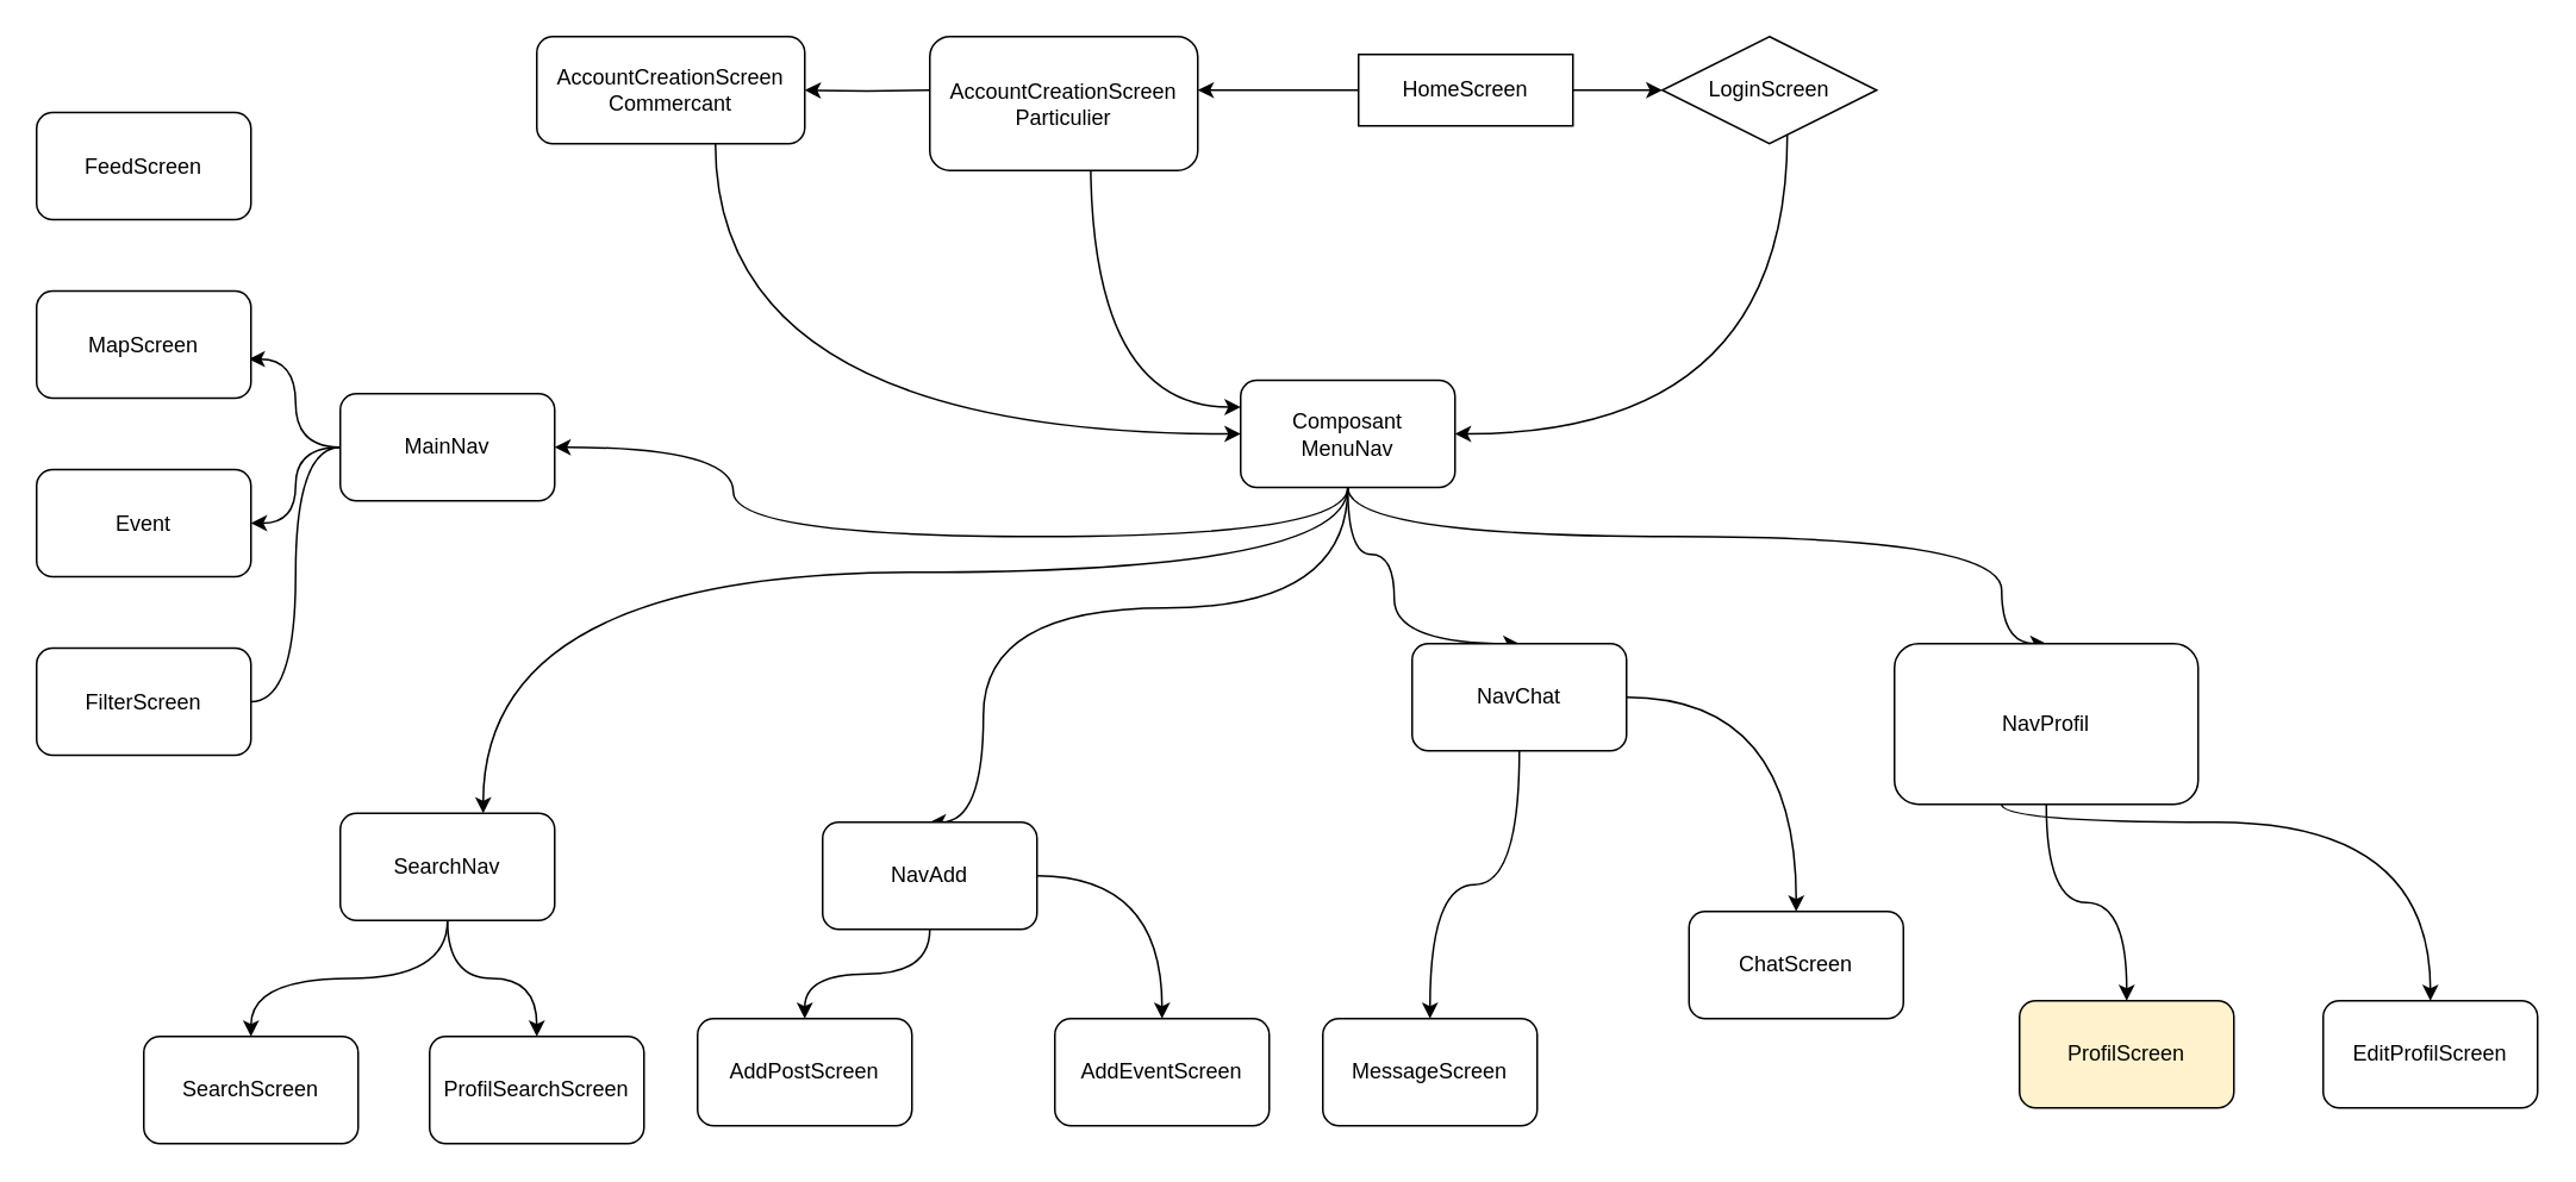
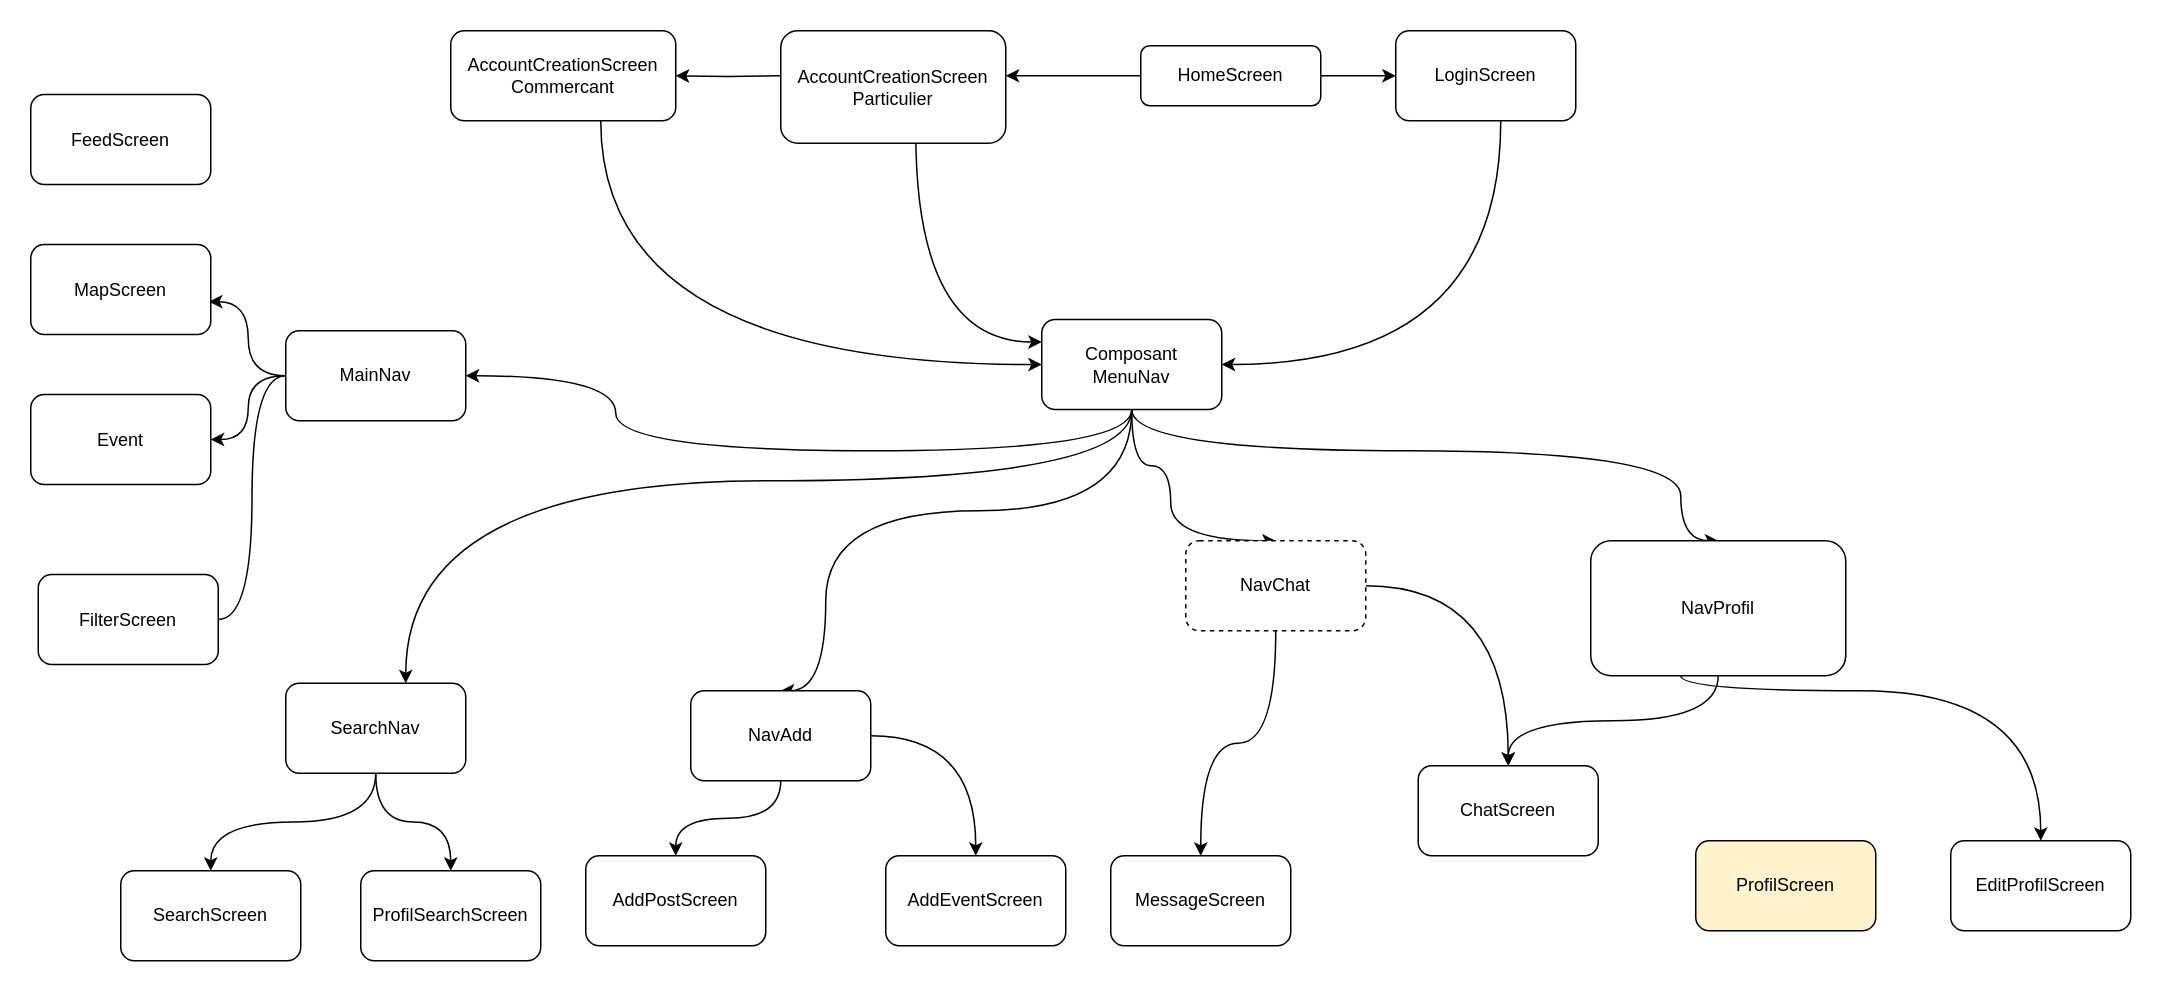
  <mxCell id="0" />
  <mxCell id="1" parent="0" />
  <mxCell id="2" style="edgeStyle=orthogonalEdgeStyle;rounded=0;orthogonalLoop=1;jettySize=auto;html=1;" edge="1" parent="1" source="4"><mxGeometry relative="1" as="geometry"><mxPoint x="670" y="50" as="targetPoint" /></mxGeometry></mxCell>
  <mxCell id="3" style="edgeStyle=orthogonalEdgeStyle;rounded=0;orthogonalLoop=1;jettySize=auto;html=1;entryX=0;entryY=0.5;entryDx=0;entryDy=0;" edge="1" parent="1" source="4" target="9"><mxGeometry relative="1" as="geometry" /></mxCell>
- <mxCell id="4" value="HomeScreen" style="whiteSpace=wrap;html=1;fontSize=12;glass=0;strokeWidth=1;shadow=0;rounded=0;" parent="1" vertex="1"><mxGeometry x="760" y="30" width="120" height="40" as="geometry" /></mxCell>
+ <mxCell id="4" value="HomeScreen" style="rounded=1;whiteSpace=wrap;html=1;fontSize=12;glass=0;strokeWidth=1;shadow=0;" parent="1" vertex="1"><mxGeometry x="760" y="30" width="120" height="40" as="geometry" /></mxCell>
  <mxCell id="5" style="edgeStyle=orthogonalEdgeStyle;rounded=0;orthogonalLoop=1;jettySize=auto;html=1;entryX=1;entryY=0.5;entryDx=0;entryDy=0;" edge="1" parent="1" target="11"><mxGeometry relative="1" as="geometry"><mxPoint x="520" y="50" as="sourcePoint" /></mxGeometry></mxCell>
  <mxCell id="6" style="edgeStyle=orthogonalEdgeStyle;rounded=0;orthogonalLoop=1;jettySize=auto;html=1;entryX=0;entryY=0.25;entryDx=0;entryDy=0;curved=1;" edge="1" parent="1" target="17"><mxGeometry relative="1" as="geometry"><mxPoint x="610" y="87.5" as="sourcePoint" /><Array as="points"><mxPoint x="610" y="227.5" /></Array></mxGeometry></mxCell>
  <mxCell id="7" value="AccountCreationScreen&lt;br&gt;Particulier" style="rounded=1;whiteSpace=wrap;html=1;" vertex="1" parent="1"><mxGeometry x="520" y="20" width="150" height="75" as="geometry" /></mxCell>
  <mxCell id="8" style="edgeStyle=orthogonalEdgeStyle;rounded=0;orthogonalLoop=1;jettySize=auto;html=1;entryX=1;entryY=0.5;entryDx=0;entryDy=0;curved=1;" edge="1" parent="1" source="9" target="17"><mxGeometry relative="1" as="geometry"><Array as="points"><mxPoint x="1000" y="242.5" /></Array></mxGeometry></mxCell>
- <mxCell id="9" value="LoginScreen" style="rhombus;whiteSpace=wrap;html=1;" vertex="1" parent="1"><mxGeometry x="930" y="20" width="120" height="60" as="geometry" /></mxCell>
+ <mxCell id="9" value="LoginScreen" style="rounded=1;whiteSpace=wrap;html=1;" vertex="1" parent="1"><mxGeometry x="930" y="20" width="120" height="60" as="geometry" /></mxCell>
  <mxCell id="10" style="edgeStyle=orthogonalEdgeStyle;rounded=0;orthogonalLoop=1;jettySize=auto;html=1;entryX=0;entryY=0.5;entryDx=0;entryDy=0;curved=1;" edge="1" parent="1" source="11" target="17"><mxGeometry relative="1" as="geometry"><Array as="points"><mxPoint x="400" y="242.5" /></Array></mxGeometry></mxCell>
  <mxCell id="11" value="AccountCreationScreen&lt;br&gt;Commercant" style="rounded=1;whiteSpace=wrap;html=1;" vertex="1" parent="1"><mxGeometry x="300" y="20" width="150" height="60" as="geometry" /></mxCell>
  <mxCell id="12" style="edgeStyle=orthogonalEdgeStyle;curved=1;rounded=0;orthogonalLoop=1;jettySize=auto;html=1;" edge="1" parent="1" source="17" target="21"><mxGeometry relative="1" as="geometry"><Array as="points"><mxPoint x="754" y="300" /><mxPoint x="410" y="300" /></Array></mxGeometry></mxCell>
  <mxCell id="13" style="edgeStyle=orthogonalEdgeStyle;curved=1;rounded=0;orthogonalLoop=1;jettySize=auto;html=1;" edge="1" parent="1" source="17" target="24"><mxGeometry relative="1" as="geometry"><Array as="points"><mxPoint x="754" y="320" /><mxPoint x="270" y="320" /></Array></mxGeometry></mxCell>
  <mxCell id="14" style="edgeStyle=orthogonalEdgeStyle;curved=1;rounded=0;orthogonalLoop=1;jettySize=auto;html=1;entryX=0.5;entryY=0;entryDx=0;entryDy=0;" edge="1" parent="1" source="17" target="30"><mxGeometry relative="1" as="geometry"><Array as="points"><mxPoint x="754" y="310" /><mxPoint x="780" y="310" /></Array></mxGeometry></mxCell>
  <mxCell id="15" style="edgeStyle=orthogonalEdgeStyle;curved=1;rounded=0;orthogonalLoop=1;jettySize=auto;html=1;entryX=0.5;entryY=0;entryDx=0;entryDy=0;" edge="1" parent="1" source="17" target="33"><mxGeometry relative="1" as="geometry"><Array as="points"><mxPoint x="754" y="300" /><mxPoint x="1120" y="300" /></Array></mxGeometry></mxCell>
  <mxCell id="16" style="edgeStyle=orthogonalEdgeStyle;curved=1;rounded=0;orthogonalLoop=1;jettySize=auto;html=1;entryX=0.5;entryY=0;entryDx=0;entryDy=0;" edge="1" parent="1" source="17" target="27"><mxGeometry relative="1" as="geometry"><Array as="points"><mxPoint x="754" y="340" /><mxPoint x="550" y="340" /></Array></mxGeometry></mxCell>
  <mxCell id="17" value="Composant&lt;br&gt;MenuNav" style="rounded=1;whiteSpace=wrap;html=1;" vertex="1" parent="1"><mxGeometry x="694" y="212.5" width="120" height="60" as="geometry" /></mxCell>
  <mxCell id="18" style="edgeStyle=orthogonalEdgeStyle;curved=1;rounded=0;orthogonalLoop=1;jettySize=auto;html=1;entryX=0.99;entryY=0.635;entryDx=0;entryDy=0;entryPerimeter=0;" edge="1" parent="1" source="21" target="35"><mxGeometry relative="1" as="geometry" /></mxCell>
  <mxCell id="19" style="edgeStyle=orthogonalEdgeStyle;curved=1;rounded=0;orthogonalLoop=1;jettySize=auto;html=1;entryX=1;entryY=0.5;entryDx=0;entryDy=0;" edge="1" parent="1" source="21" target="36"><mxGeometry relative="1" as="geometry" /></mxCell>
  <mxCell id="20" style="edgeStyle=orthogonalEdgeStyle;curved=1;rounded=0;orthogonalLoop=1;jettySize=auto;html=1;entryX=1;entryY=0.5;entryDx=0;entryDy=0;endArrow=none;" edge="1" parent="1" source="21" target="37"><mxGeometry relative="1" as="geometry" /></mxCell>
  <mxCell id="21" value="MainNav" style="rounded=1;whiteSpace=wrap;html=1;" vertex="1" parent="1"><mxGeometry x="190" y="220" width="120" height="60" as="geometry" /></mxCell>
  <mxCell id="22" style="edgeStyle=orthogonalEdgeStyle;curved=1;rounded=0;orthogonalLoop=1;jettySize=auto;html=1;entryX=0.5;entryY=0;entryDx=0;entryDy=0;" edge="1" parent="1" source="24" target="44"><mxGeometry relative="1" as="geometry" /></mxCell>
  <mxCell id="23" style="edgeStyle=orthogonalEdgeStyle;curved=1;rounded=0;orthogonalLoop=1;jettySize=auto;html=1;entryX=0.5;entryY=0;entryDx=0;entryDy=0;" edge="1" parent="1" source="24" target="45"><mxGeometry relative="1" as="geometry" /></mxCell>
  <mxCell id="24" value="SearchNav" style="rounded=1;whiteSpace=wrap;html=1;" vertex="1" parent="1"><mxGeometry x="190" y="455" width="120" height="60" as="geometry" /></mxCell>
  <mxCell id="25" style="edgeStyle=orthogonalEdgeStyle;curved=1;rounded=0;orthogonalLoop=1;jettySize=auto;html=1;" edge="1" parent="1" source="27" target="38"><mxGeometry relative="1" as="geometry" /></mxCell>
  <mxCell id="26" style="edgeStyle=orthogonalEdgeStyle;curved=1;rounded=0;orthogonalLoop=1;jettySize=auto;html=1;entryX=0.5;entryY=0;entryDx=0;entryDy=0;" edge="1" parent="1" source="27" target="39"><mxGeometry relative="1" as="geometry" /></mxCell>
  <mxCell id="27" value="NavAdd" style="rounded=1;whiteSpace=wrap;html=1;" vertex="1" parent="1"><mxGeometry x="460" y="460" width="120" height="60" as="geometry" /></mxCell>
  <mxCell id="28" style="edgeStyle=orthogonalEdgeStyle;curved=1;rounded=0;orthogonalLoop=1;jettySize=auto;html=1;" edge="1" parent="1" source="30" target="40"><mxGeometry relative="1" as="geometry" /></mxCell>
  <mxCell id="29" style="edgeStyle=orthogonalEdgeStyle;curved=1;rounded=0;orthogonalLoop=1;jettySize=auto;html=1;entryX=0.5;entryY=0;entryDx=0;entryDy=0;" edge="1" parent="1" source="30" target="41"><mxGeometry relative="1" as="geometry" /></mxCell>
- <mxCell id="30" value="NavChat" style="rounded=1;whiteSpace=wrap;html=1;" vertex="1" parent="1"><mxGeometry x="790" y="360" width="120" height="60" as="geometry" /></mxCell>
- <mxCell id="31" style="edgeStyle=orthogonalEdgeStyle;curved=1;rounded=0;orthogonalLoop=1;jettySize=auto;html=1;entryX=0.5;entryY=0;entryDx=0;entryDy=0;" edge="1" parent="1" source="33" target="42"><mxGeometry relative="1" as="geometry" /></mxCell>
+ <mxCell id="30" value="NavChat" style="rounded=1;whiteSpace=wrap;html=1;dashed=1;" vertex="1" parent="1"><mxGeometry x="790" y="360" width="120" height="60" as="geometry" /></mxCell>
+ <mxCell id="31" style="edgeStyle=orthogonalEdgeStyle;curved=1;rounded=0;orthogonalLoop=1;jettySize=auto;html=1;" edge="1" parent="1" source="33" target="41"><mxGeometry relative="1" as="geometry" /></mxCell>
  <mxCell id="32" style="edgeStyle=orthogonalEdgeStyle;curved=1;rounded=0;orthogonalLoop=1;jettySize=auto;html=1;entryX=0.5;entryY=0;entryDx=0;entryDy=0;" edge="1" parent="1" source="33" target="43"><mxGeometry relative="1" as="geometry"><Array as="points"><mxPoint x="1120" y="460" /><mxPoint x="1360" y="460" /></Array></mxGeometry></mxCell>
  <mxCell id="33" value="NavProfil" style="rounded=1;whiteSpace=wrap;html=1;" vertex="1" parent="1"><mxGeometry x="1060" y="360" width="170" height="90" as="geometry" /></mxCell>
  <mxCell id="34" value="FeedScreen" style="rounded=1;whiteSpace=wrap;html=1;" vertex="1" parent="1"><mxGeometry x="20" y="62.5" width="120" height="60" as="geometry" /></mxCell>
  <mxCell id="35" value="MapScreen" style="rounded=1;whiteSpace=wrap;html=1;" vertex="1" parent="1"><mxGeometry x="20" y="162.5" width="120" height="60" as="geometry" /></mxCell>
  <mxCell id="36" value="Event" style="rounded=1;whiteSpace=wrap;html=1;" vertex="1" parent="1"><mxGeometry x="20" y="262.5" width="120" height="60" as="geometry" /></mxCell>
- <mxCell id="37" value="FilterScreen" style="rounded=1;whiteSpace=wrap;html=1;" vertex="1" parent="1"><mxGeometry x="20" y="362.5" width="120" height="60" as="geometry" /></mxCell>
+ <mxCell id="37" value="FilterScreen" style="rounded=1;whiteSpace=wrap;html=1;" vertex="1" parent="1"><mxGeometry x="25" y="382.5" width="120" height="60" as="geometry" /></mxCell>
  <mxCell id="38" value="AddPostScreen" style="rounded=1;whiteSpace=wrap;html=1;" vertex="1" parent="1"><mxGeometry x="390" y="570" width="120" height="60" as="geometry" /></mxCell>
  <mxCell id="39" value="AddEventScreen" style="rounded=1;whiteSpace=wrap;html=1;" vertex="1" parent="1"><mxGeometry x="590" y="570" width="120" height="60" as="geometry" /></mxCell>
  <mxCell id="40" value="MessageScreen" style="rounded=1;whiteSpace=wrap;html=1;" vertex="1" parent="1"><mxGeometry x="740" y="570" width="120" height="60" as="geometry" /></mxCell>
  <mxCell id="41" value="ChatScreen" style="rounded=1;whiteSpace=wrap;html=1;" vertex="1" parent="1"><mxGeometry x="945" y="510" width="120" height="60" as="geometry" /></mxCell>
  <mxCell id="42" value="ProfilScreen" style="rounded=1;whiteSpace=wrap;html=1;fillColor=#fff2cc;" vertex="1" parent="1"><mxGeometry x="1130" y="560" width="120" height="60" as="geometry" /></mxCell>
  <mxCell id="43" value="EditProfilScreen" style="rounded=1;whiteSpace=wrap;html=1;" vertex="1" parent="1"><mxGeometry x="1300" y="560" width="120" height="60" as="geometry" /></mxCell>
  <mxCell id="44" value="SearchScreen" style="rounded=1;whiteSpace=wrap;html=1;" vertex="1" parent="1"><mxGeometry x="80" y="580" width="120" height="60" as="geometry" /></mxCell>
  <mxCell id="45" value="ProfilSearchScreen" style="rounded=1;whiteSpace=wrap;html=1;" vertex="1" parent="1"><mxGeometry x="240" y="580" width="120" height="60" as="geometry" /></mxCell>
